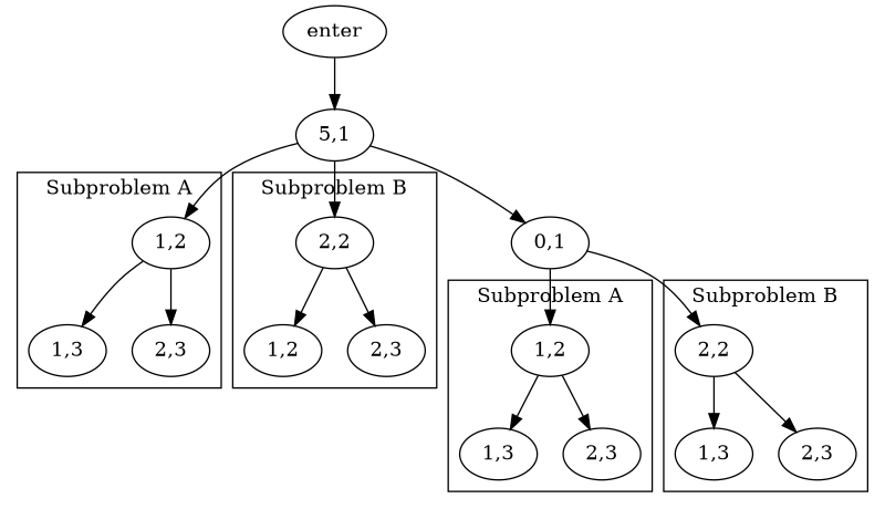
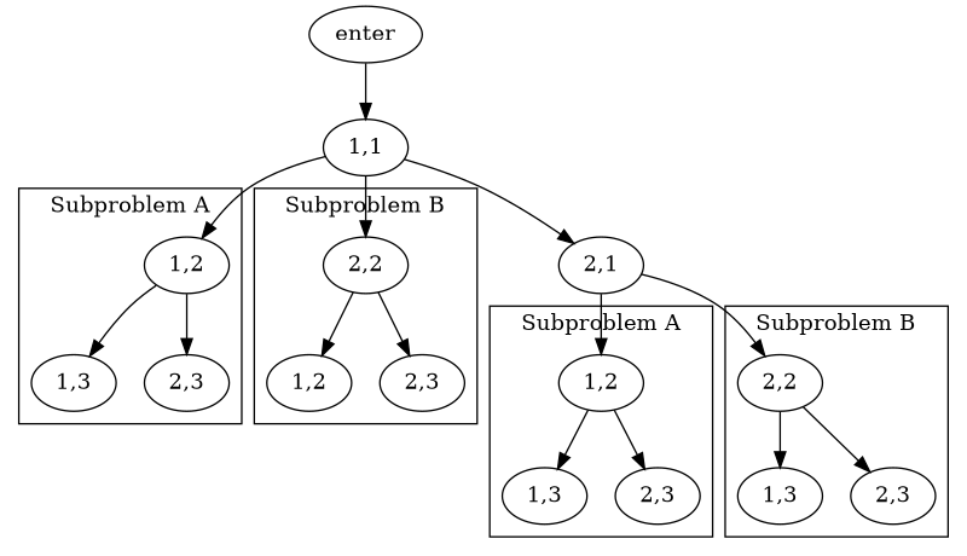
  digraph {
    n1 [label="1,2"]
    n2 [label="1,3"]
    n3 [label="2,3"]
    n4 [label="2,2"]
    n5 [label="1,2"]
    n6 [label="2,3"]
    n7 [label="1,2"]
    n8 [label="1,3"]
    n9 [label="2,3"]
    n10 [label="2,2"]
    n11 [label="1,3"]
    n12 [label="2,3"]
    n13 [label=enter]
-   n14 [label="5,1"]
-   n15 [label="0,1"]
+   n14 [label="1,1"]
+   n15 [label="2,1"]
    subgraph cluster_1 {
      label="Subproblem A"
      n1
      n2
      n3
    }
    subgraph cluster_2 {
      label="Subproblem B"
      n4
      n5
      n6
    }
    subgraph cluster_3 {
      label="Subproblem A"
      n7
      n8
      n9
    }
    subgraph cluster_4 {
      label="Subproblem B"
      n10
      n11
      n12
    }
    n1 -> n2
    n1 -> n3
    n4 -> n5
    n4 -> n6
    n7 -> n8
    n7 -> n9
    n10 -> n11
    n10 -> n12
    n13 -> n14
    n14 -> n1
    n14 -> n4
    n14 -> n15
    n15 -> n7
    n15 -> n10
  }
